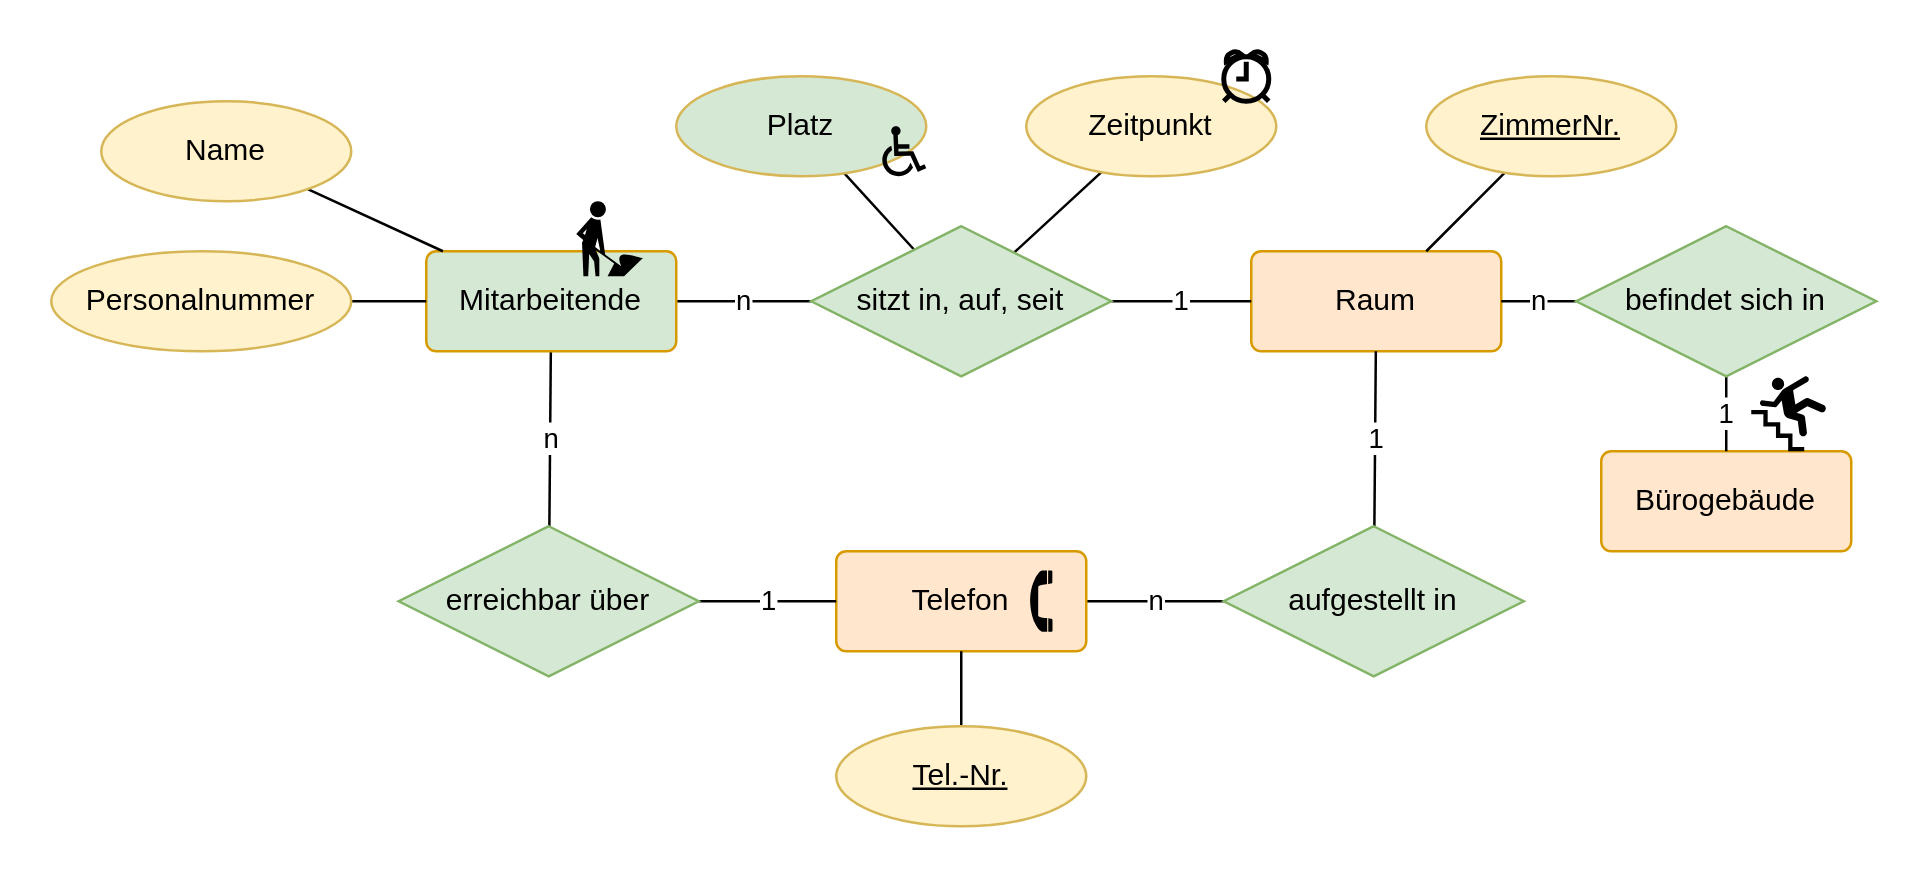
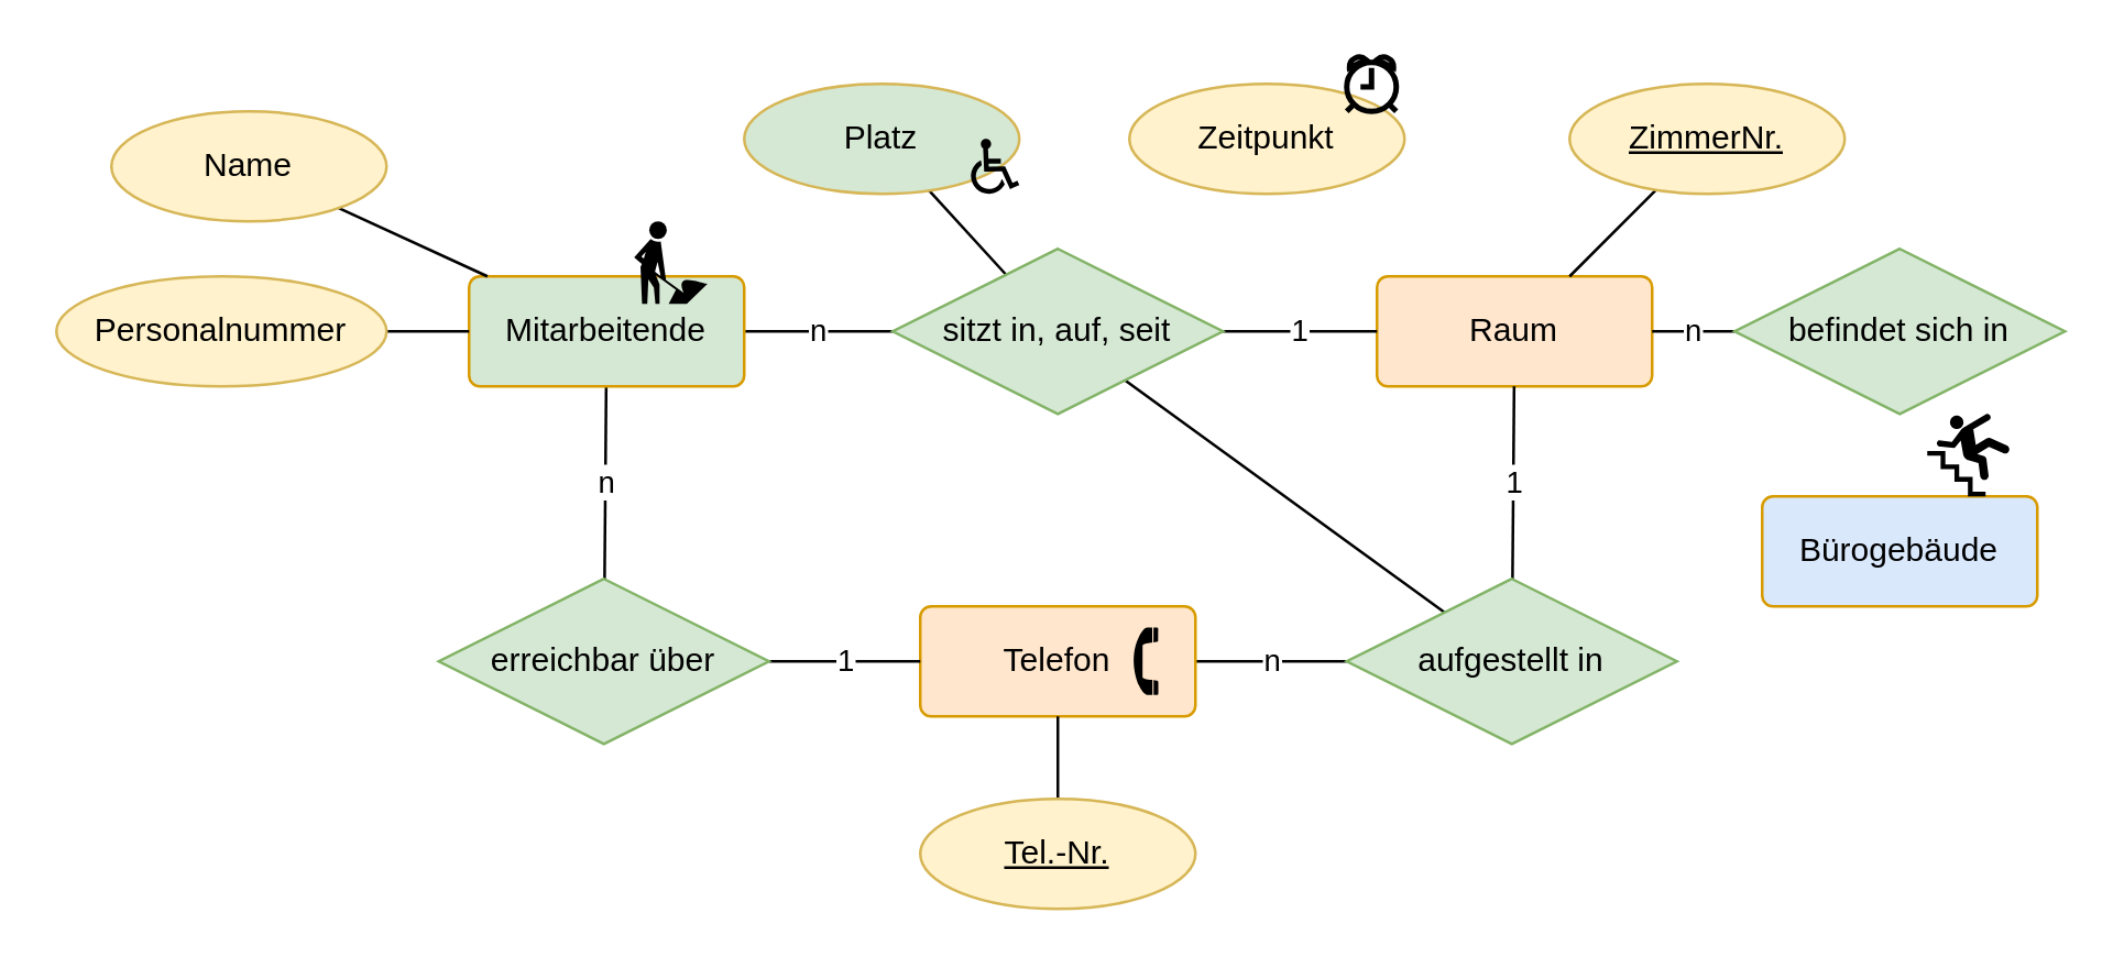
  <mxCell id="0" />
  <mxCell id="1" parent="0" />
- <mxCell id="2" value="Bürogebäude" style="rounded=1;arcSize=10;whiteSpace=wrap;html=1;align=center;fillColor=#ffe6cc;strokeColor=#d79b00;" vertex="1" parent="1"><mxGeometry x="640" y="180" width="100" height="40" as="geometry" /></mxCell>
+ <mxCell id="2" value="Bürogebäude" style="rounded=1;arcSize=10;whiteSpace=wrap;html=1;align=center;fillColor=#dae8fc;strokeColor=#d79b00;" vertex="1" parent="1"><mxGeometry x="640" y="180" width="100" height="40" as="geometry" /></mxCell>
  <mxCell id="3" value="n" style="rounded=0;orthogonalLoop=1;jettySize=auto;html=1;endArrow=none;endFill=0;" edge="1" parent="1" source="5" target="16"><mxGeometry relative="1" as="geometry" /></mxCell>
  <mxCell id="4" value="n" style="edgeStyle=none;shape=connector;rounded=0;orthogonalLoop=1;jettySize=auto;html=1;labelBackgroundColor=default;strokeColor=default;align=center;verticalAlign=middle;fontFamily=Helvetica;fontSize=11;fontColor=default;endArrow=none;endFill=0;" edge="1" parent="1" source="5" target="29"><mxGeometry relative="1" as="geometry" /></mxCell>
  <mxCell id="5" value="Mitarbeitende" style="rounded=1;arcSize=10;whiteSpace=wrap;html=1;align=center;fillColor=#d5e8d4;strokeColor=#d79b00;" vertex="1" parent="1"><mxGeometry x="170" y="100" width="100" height="40" as="geometry" /></mxCell>
  <mxCell id="6" style="edgeStyle=none;shape=connector;rounded=0;orthogonalLoop=1;jettySize=auto;html=1;labelBackgroundColor=default;strokeColor=default;align=center;verticalAlign=middle;fontFamily=Helvetica;fontSize=11;fontColor=default;endArrow=none;endFill=0;" edge="1" parent="1" source="7" target="5"><mxGeometry relative="1" as="geometry" /></mxCell>
  <mxCell id="7" value="Personalnummer" style="ellipse;whiteSpace=wrap;html=1;align=center;fillColor=#fff2cc;strokeColor=#d6b656;" vertex="1" parent="1"><mxGeometry x="20" y="100" width="120" height="40" as="geometry" /></mxCell>
  <mxCell id="8" style="edgeStyle=none;shape=connector;rounded=0;orthogonalLoop=1;jettySize=auto;html=1;labelBackgroundColor=default;strokeColor=default;align=center;verticalAlign=middle;fontFamily=Helvetica;fontSize=11;fontColor=default;endArrow=none;endFill=0;" edge="1" parent="1" source="9" target="5"><mxGeometry relative="1" as="geometry" /></mxCell>
  <mxCell id="9" value="Name" style="ellipse;whiteSpace=wrap;html=1;align=center;fillColor=#fff2cc;strokeColor=#d6b656;" vertex="1" parent="1"><mxGeometry x="40" y="40" width="100" height="40" as="geometry" /></mxCell>
  <mxCell id="10" value="Raum" style="rounded=1;arcSize=10;whiteSpace=wrap;html=1;align=center;fillColor=#ffe6cc;strokeColor=#d79b00;" vertex="1" parent="1"><mxGeometry x="500" y="100" width="100" height="40" as="geometry" /></mxCell>
  <mxCell id="11" style="rounded=0;orthogonalLoop=1;jettySize=auto;html=1;endArrow=none;endFill=0;" edge="1" parent="1" source="12" target="10"><mxGeometry relative="1" as="geometry" /></mxCell>
  <mxCell id="12" value="&lt;u&gt;ZimmerNr.&lt;/u&gt;" style="ellipse;whiteSpace=wrap;html=1;align=center;fillColor=#fff2cc;strokeColor=#d6b656;" vertex="1" parent="1"><mxGeometry x="570" y="30" width="100" height="40" as="geometry" /></mxCell>
  <mxCell id="13" value="1" style="rounded=0;orthogonalLoop=1;jettySize=auto;html=1;endArrow=none;endFill=0;" edge="1" parent="1" source="16" target="10"><mxGeometry relative="1" as="geometry" /></mxCell>
  <mxCell id="14" style="rounded=0;orthogonalLoop=1;jettySize=auto;html=1;endArrow=none;endFill=0;" edge="1" parent="1" source="16" target="17"><mxGeometry relative="1" as="geometry" /></mxCell>
- <mxCell id="15" style="rounded=0;orthogonalLoop=1;jettySize=auto;html=1;endArrow=none;endFill=0;" edge="1" parent="1" source="16" target="18"><mxGeometry relative="1" as="geometry" /></mxCell>
+ <mxCell id="15" style="rounded=0;orthogonalLoop=1;jettySize=auto;html=1;endArrow=none;endFill=0;" edge="1" parent="1" source="16" target="24"><mxGeometry relative="1" as="geometry" /></mxCell>
  <mxCell id="16" value="sitzt in, auf, seit" style="shape=rhombus;perimeter=rhombusPerimeter;whiteSpace=wrap;html=1;align=center;fillColor=#d5e8d4;strokeColor=#82b366;" vertex="1" parent="1"><mxGeometry x="324" y="90" width="120" height="60" as="geometry" /></mxCell>
  <mxCell id="17" value="Platz" style="ellipse;whiteSpace=wrap;html=1;align=center;fillColor=#d5e8d4;strokeColor=#d6b656;" vertex="1" parent="1"><mxGeometry x="270" y="30" width="100" height="40" as="geometry" /></mxCell>
  <mxCell id="18" value="Zeitpunkt" style="ellipse;whiteSpace=wrap;html=1;align=center;fillColor=#fff2cc;strokeColor=#d6b656;" vertex="1" parent="1"><mxGeometry x="410" y="30" width="100" height="40" as="geometry" /></mxCell>
  <mxCell id="19" value="n" style="rounded=0;orthogonalLoop=1;jettySize=auto;html=1;endArrow=none;endFill=0;" edge="1" parent="1" source="20" target="24"><mxGeometry relative="1" as="geometry" /></mxCell>
  <mxCell id="20" value="Telefon" style="rounded=1;arcSize=10;whiteSpace=wrap;html=1;align=center;fillColor=#ffe6cc;strokeColor=#d79b00;" vertex="1" parent="1"><mxGeometry x="334" y="220" width="100" height="40" as="geometry" /></mxCell>
  <mxCell id="21" style="rounded=0;orthogonalLoop=1;jettySize=auto;html=1;endArrow=none;endFill=0;" edge="1" parent="1" source="22" target="20"><mxGeometry relative="1" as="geometry" /></mxCell>
  <mxCell id="22" value="&lt;u&gt;Tel.-Nr.&lt;/u&gt;" style="ellipse;whiteSpace=wrap;html=1;align=center;fillColor=#fff2cc;strokeColor=#d6b656;" vertex="1" parent="1"><mxGeometry x="334" y="290" width="100" height="40" as="geometry" /></mxCell>
  <mxCell id="23" value="1" style="rounded=0;orthogonalLoop=1;jettySize=auto;html=1;endArrow=none;endFill=0;" edge="1" parent="1" source="24" target="10"><mxGeometry relative="1" as="geometry" /></mxCell>
  <mxCell id="24" value="aufgestellt in" style="shape=rhombus;perimeter=rhombusPerimeter;whiteSpace=wrap;html=1;align=center;fillColor=#d5e8d4;strokeColor=#82b366;" vertex="1" parent="1"><mxGeometry x="489" y="210" width="120" height="60" as="geometry" /></mxCell>
- <mxCell id="25" value="1" style="rounded=0;orthogonalLoop=1;jettySize=auto;html=1;endArrow=none;endFill=0;" edge="1" parent="1" source="27" target="2"><mxGeometry relative="1" as="geometry" /></mxCell>
  <mxCell id="26" value="n" style="edgeStyle=none;shape=connector;rounded=0;orthogonalLoop=1;jettySize=auto;html=1;labelBackgroundColor=default;strokeColor=default;align=center;verticalAlign=middle;fontFamily=Helvetica;fontSize=11;fontColor=default;endArrow=none;endFill=0;" edge="1" parent="1" source="27" target="10"><mxGeometry relative="1" as="geometry" /></mxCell>
  <mxCell id="27" value="befindet sich in" style="shape=rhombus;perimeter=rhombusPerimeter;whiteSpace=wrap;html=1;align=center;fillColor=#d5e8d4;strokeColor=#82b366;" vertex="1" parent="1"><mxGeometry x="630" y="90" width="120" height="60" as="geometry" /></mxCell>
  <mxCell id="28" value="1" style="edgeStyle=none;shape=connector;rounded=0;orthogonalLoop=1;jettySize=auto;html=1;labelBackgroundColor=default;strokeColor=default;align=center;verticalAlign=middle;fontFamily=Helvetica;fontSize=11;fontColor=default;endArrow=none;endFill=0;" edge="1" parent="1" source="29" target="20"><mxGeometry relative="1" as="geometry" /></mxCell>
  <mxCell id="29" value="erreichbar über" style="shape=rhombus;perimeter=rhombusPerimeter;whiteSpace=wrap;html=1;align=center;fillColor=#d5e8d4;strokeColor=#82b366;" vertex="1" parent="1"><mxGeometry x="159" y="210" width="120" height="60" as="geometry" /></mxCell>
  <mxCell id="30" value="" style="shape=mxgraph.signs.people.construction;html=1;pointerEvents=1;fillColor=#000000;strokeColor=none;verticalLabelPosition=bottom;verticalAlign=top;align=center;sketch=0;fontFamily=Helvetica;fontSize=11;fontColor=default;" vertex="1" parent="1"><mxGeometry x="230" y="80" width="26.66" height="30" as="geometry" /></mxCell>
  <mxCell id="31" value="" style="shape=mxgraph.signs.safety.caution;html=1;pointerEvents=1;fillColor=#000000;strokeColor=none;verticalLabelPosition=bottom;verticalAlign=top;align=center;sketch=0;fontFamily=Helvetica;fontSize=11;fontColor=default;" vertex="1" parent="1"><mxGeometry x="700" y="150" width="30" height="30" as="geometry" /></mxCell>
  <mxCell id="32" value="" style="shape=mxgraph.signs.tech.telephone_1;html=1;pointerEvents=1;fillColor=#000000;strokeColor=none;verticalLabelPosition=bottom;verticalAlign=top;align=center;sketch=0;fontFamily=Helvetica;fontSize=11;fontColor=default;" vertex="1" parent="1"><mxGeometry x="410" y="227.5" width="10.5" height="25" as="geometry" /></mxCell>
  <mxCell id="33" value="" style="shape=mxgraph.signs.healthcare.wheelchair_accessible_1;html=1;pointerEvents=1;fillColor=#000000;strokeColor=none;verticalLabelPosition=bottom;verticalAlign=top;align=center;sketch=0;fontFamily=Helvetica;fontSize=11;fontColor=default;" vertex="1" parent="1"><mxGeometry x="352.42" y="50" width="17.58" height="20" as="geometry" /></mxCell>
  <mxCell id="34" value="" style="html=1;verticalLabelPosition=bottom;align=center;labelBackgroundColor=#ffffff;verticalAlign=top;strokeWidth=2;strokeColor=#000000;shadow=0;dashed=0;shape=mxgraph.ios7.icons.alarm_clock;fontFamily=Helvetica;fontSize=11;fontColor=default;fillColor=none;" vertex="1" parent="1"><mxGeometry x="489" y="20" width="18" height="20" as="geometry" /></mxCell>
